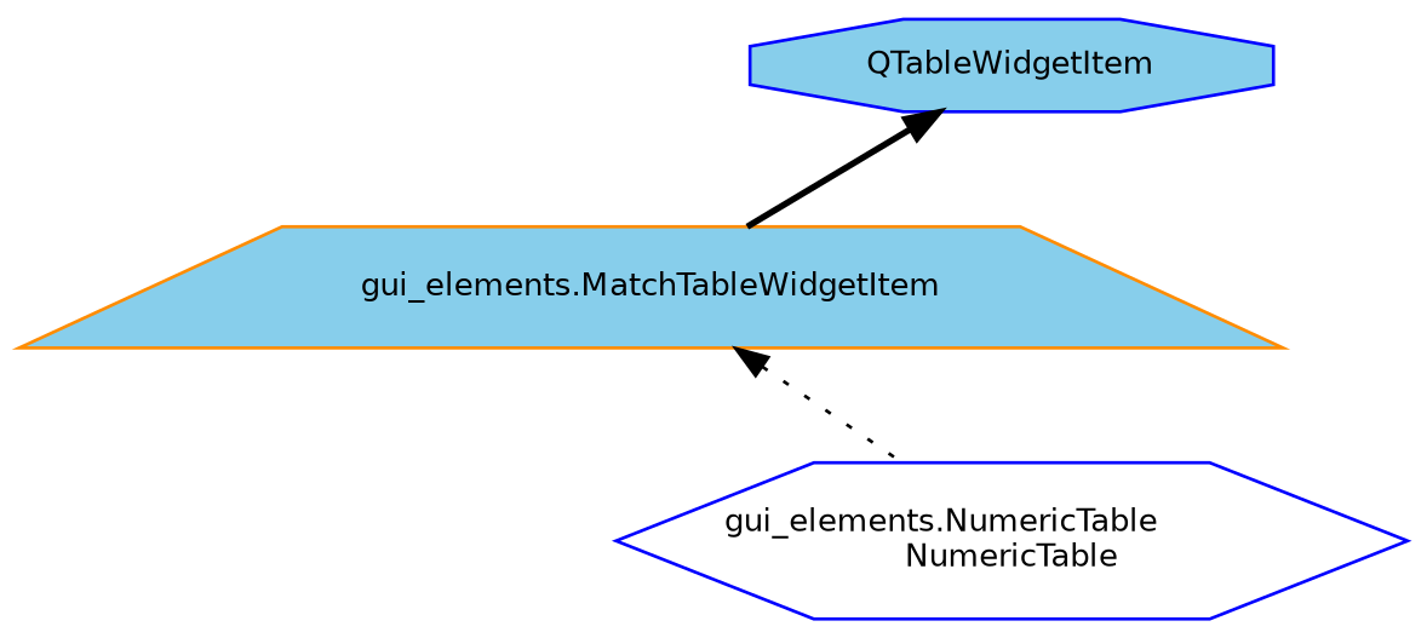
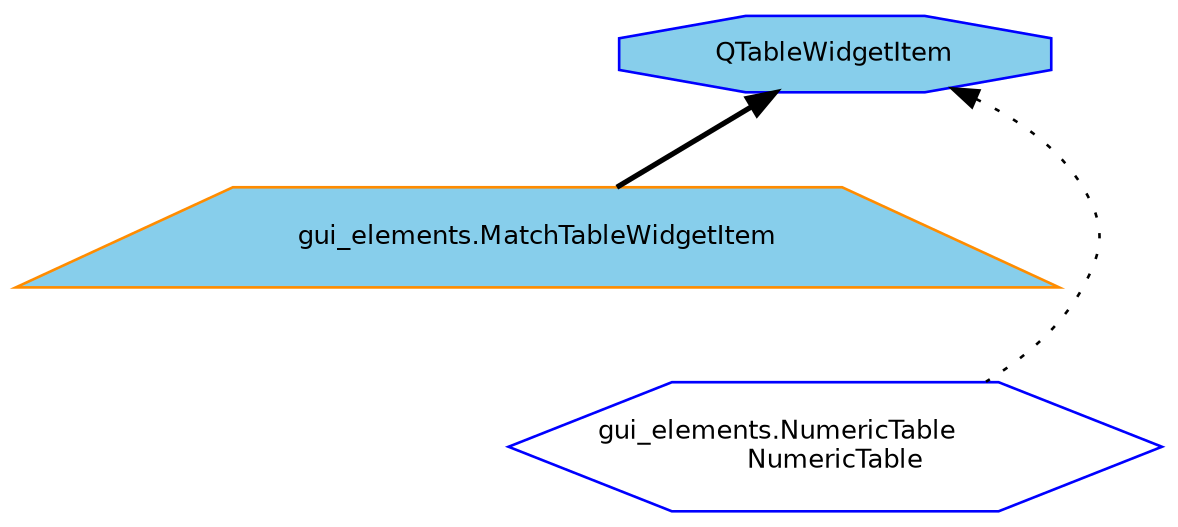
  digraph {
    rankdir=TB
    node [color=blue fillcolor=skyblue fontname=Helvetica fontsize=10 style=filled]
    edge [color=black dir=back fontname=Helvetica fontsize=10 labelfontname=Helvetica labelfontsize=10]
    n1 [height=0.2 label=QTableWidgetItem shape=octagon width=0.4]
    n2 [color=darkorange height=0.2 label="gui_elements.MatchTableWidgetItem" shape=trapezium width=0.4]
    n3 [fillcolor=white height=0.2 label="gui_elements.NumericTable\lNumericTable" shape=hexagon width=0.4]
    n1 -> n2 [style=bold]
-   n2 -> n3 [style=dotted]
+   n1 -> n3 [style=dotted]
  }
